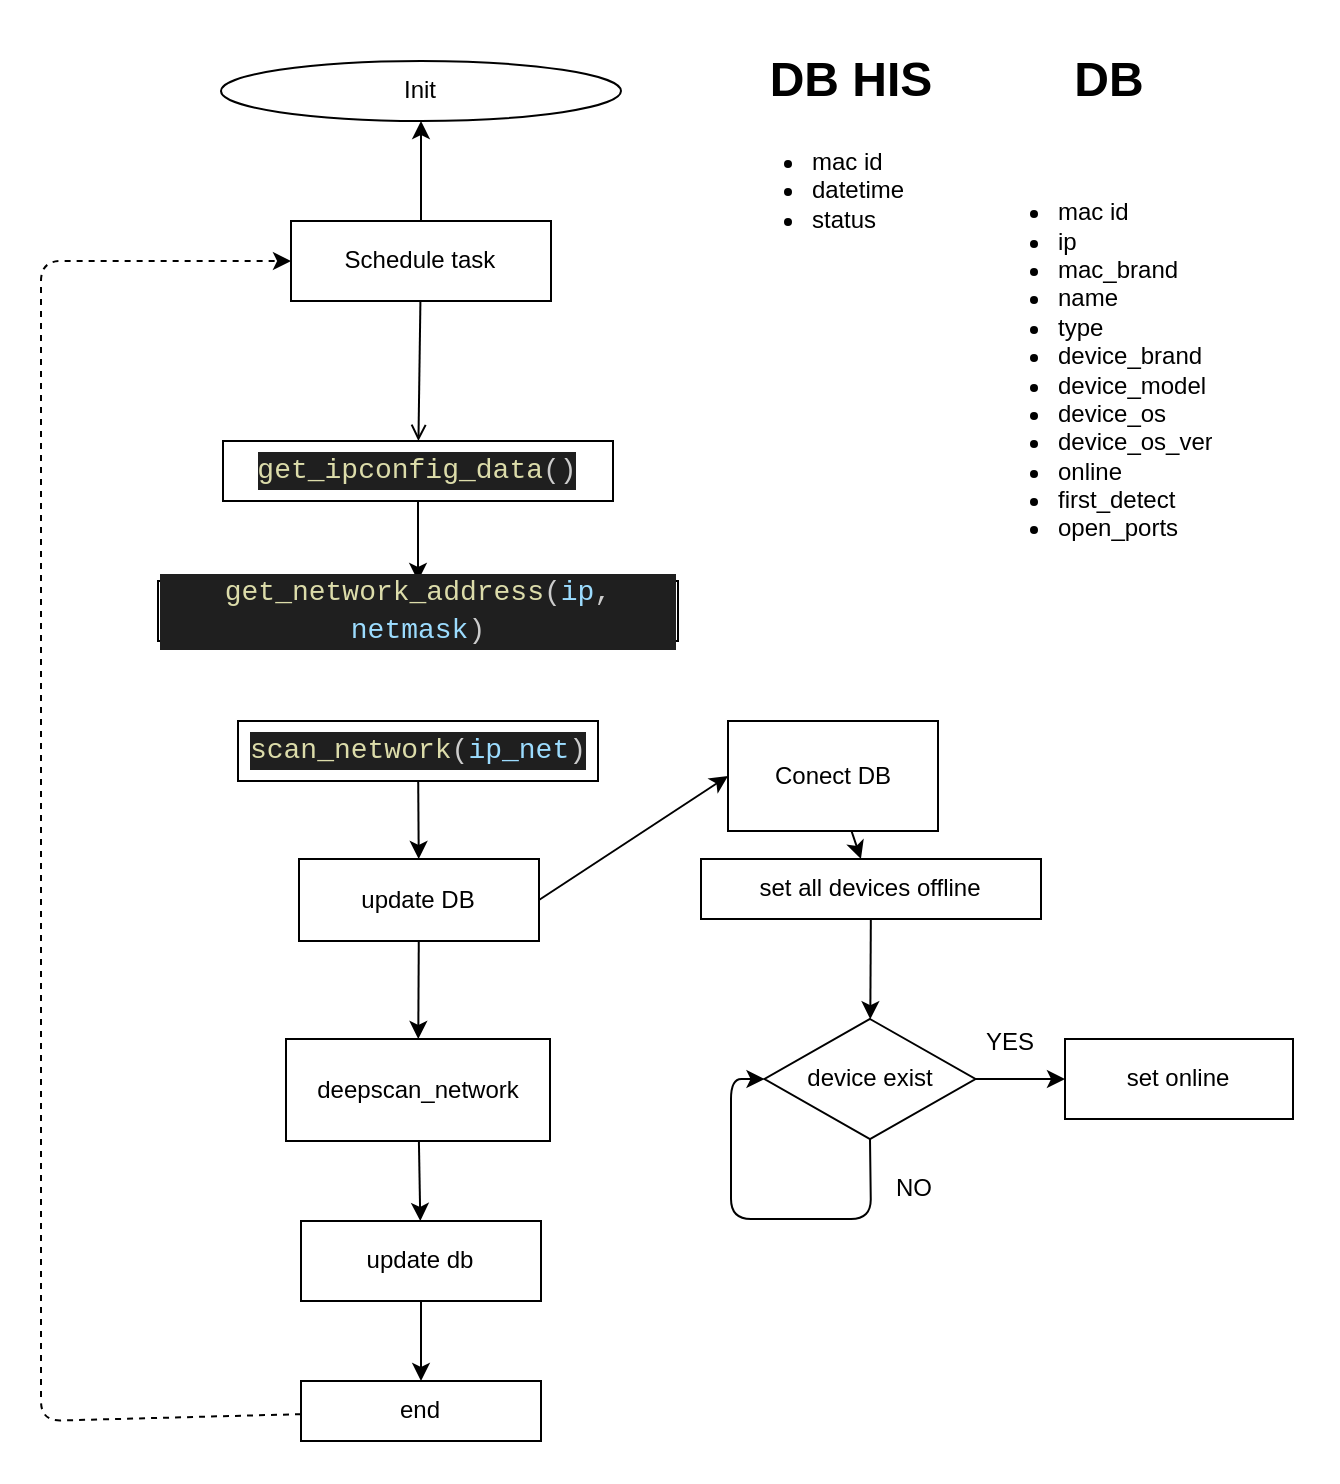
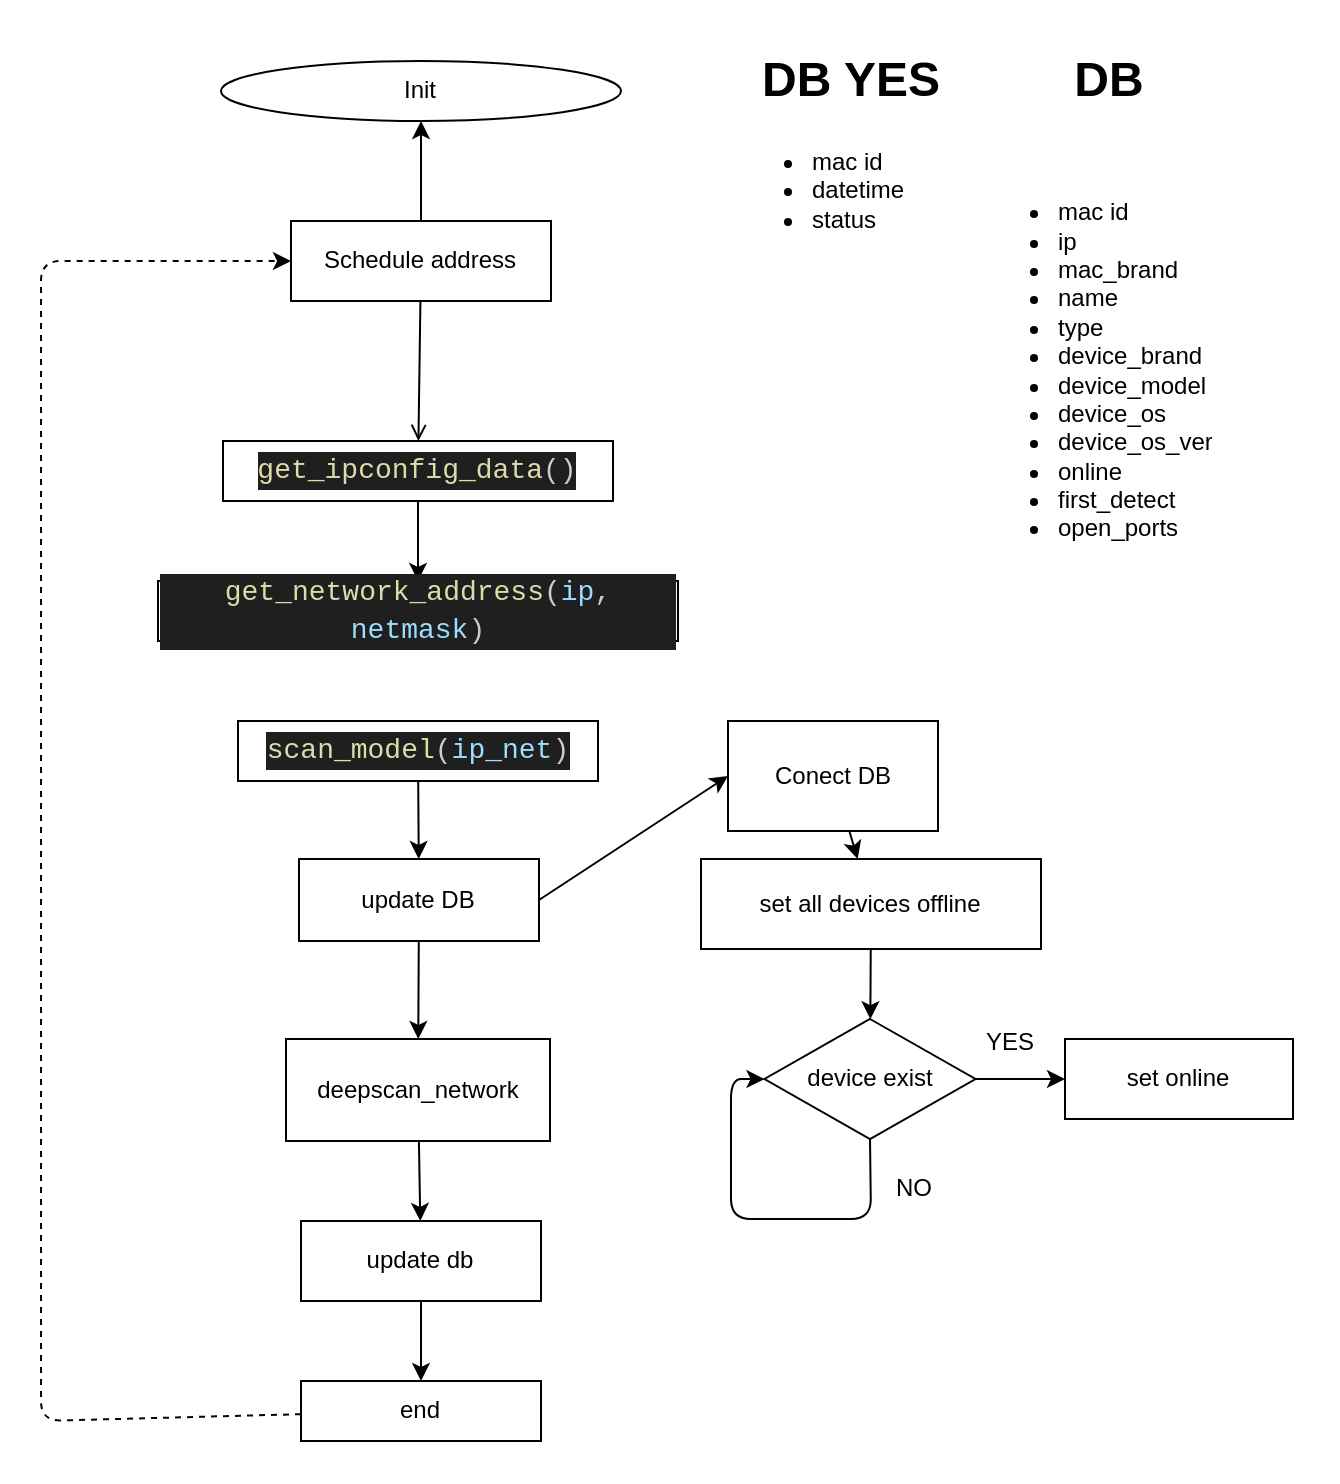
  <mxCell id="0" />
  <mxCell id="1" parent="0" />
  <mxCell id="2" value="Init" style="ellipse;whiteSpace=wrap;html=1;" parent="1" vertex="1"><mxGeometry x="110" y="30" width="200" height="30" as="geometry" /></mxCell>
  <mxCell id="3" value="" style="edgeStyle=none;html=1;" parent="1" source="5" target="2" edge="1"><mxGeometry relative="1" as="geometry" /></mxCell>
  <mxCell id="4" value="" style="edgeStyle=none;html=1;endArrow=open;" parent="1" source="5" target="7" edge="1"><mxGeometry relative="1" as="geometry" /></mxCell>
- <mxCell id="5" value="Schedule task" style="rounded=0;whiteSpace=wrap;html=1;" parent="1" vertex="1"><mxGeometry x="145" y="110" width="130" height="40" as="geometry" /></mxCell>
+ <mxCell id="5" value="Schedule address" style="rounded=0;whiteSpace=wrap;html=1;" parent="1" vertex="1"><mxGeometry x="145" y="110" width="130" height="40" as="geometry" /></mxCell>
  <mxCell id="6" value="" style="edgeStyle=none;html=1;" parent="1" source="7" target="8" edge="1"><mxGeometry relative="1" as="geometry" /></mxCell>
  <mxCell id="7" value="&lt;div style=&quot;color: rgb(204, 204, 204); background-color: rgb(31, 31, 31); font-family: Consolas, &amp;quot;Courier New&amp;quot;, monospace; font-size: 14px; line-height: 19px;&quot;&gt;&lt;span style=&quot;color: #dcdcaa;&quot;&gt;get_ipconfig_data&lt;/span&gt;()&lt;/div&gt;" style="rounded=0;whiteSpace=wrap;html=1;" parent="1" vertex="1"><mxGeometry x="111" y="220" width="195" height="30" as="geometry" /></mxCell>
  <mxCell id="8" value="&lt;div style=&quot;color: rgb(204, 204, 204); background-color: rgb(31, 31, 31); font-family: Consolas, &amp;quot;Courier New&amp;quot;, monospace; font-size: 14px; line-height: 19px;&quot;&gt;&lt;span style=&quot;color: #dcdcaa;&quot;&gt;get_network_address&lt;/span&gt;(&lt;span style=&quot;color: #9cdcfe;&quot;&gt;ip&lt;/span&gt;, &lt;span style=&quot;color: #9cdcfe;&quot;&gt;netmask&lt;/span&gt;)&lt;/div&gt;" style="rounded=0;whiteSpace=wrap;html=1;" parent="1" vertex="1"><mxGeometry x="78.5" y="290" width="260" height="30" as="geometry" /></mxCell>
  <mxCell id="9" value="" style="edgeStyle=none;html=1;" parent="1" source="10" target="23" edge="1"><mxGeometry relative="1" as="geometry" /></mxCell>
- <mxCell id="10" value="&lt;div style=&quot;color: rgb(204, 204, 204); background-color: rgb(31, 31, 31); font-family: Consolas, &amp;quot;Courier New&amp;quot;, monospace; font-size: 14px; line-height: 19px;&quot;&gt;&lt;span style=&quot;color: #dcdcaa;&quot;&gt;scan_network&lt;/span&gt;(&lt;span style=&quot;color: #9cdcfe;&quot;&gt;ip_net&lt;/span&gt;)&lt;/div&gt;" style="rounded=0;whiteSpace=wrap;html=1;" parent="1" vertex="1"><mxGeometry x="118.5" y="360" width="180" height="30" as="geometry" /></mxCell>
+ <mxCell id="10" value="&lt;div style=&quot;color: rgb(204, 204, 204); background-color: rgb(31, 31, 31); font-family: Consolas, &amp;quot;Courier New&amp;quot;, monospace; font-size: 14px; line-height: 19px;&quot;&gt;&lt;span style=&quot;color: #dcdcaa;&quot;&gt;scan_model&lt;/span&gt;(&lt;span style=&quot;color: #9cdcfe;&quot;&gt;ip_net&lt;/span&gt;)&lt;/div&gt;" style="rounded=0;whiteSpace=wrap;html=1;" parent="1" vertex="1"><mxGeometry x="118.5" y="360" width="180" height="30" as="geometry" /></mxCell>
  <mxCell id="11" value="" style="edgeStyle=none;html=1;" parent="1" source="12" target="18" edge="1"><mxGeometry relative="1" as="geometry" /></mxCell>
  <mxCell id="12" value="Conect DB" style="rounded=0;whiteSpace=wrap;html=1;" parent="1" vertex="1"><mxGeometry x="363.5" y="360" width="105" height="55" as="geometry" /></mxCell>
  <mxCell id="13" value="" style="edgeStyle=none;html=1;" parent="1" source="14" target="15" edge="1"><mxGeometry relative="1" as="geometry" /></mxCell>
  <mxCell id="14" value="device exist" style="rhombus;whiteSpace=wrap;html=1;" parent="1" vertex="1"><mxGeometry x="381.75" y="509" width="105.5" height="60" as="geometry" /></mxCell>
  <mxCell id="15" value="set online" style="rounded=0;whiteSpace=wrap;html=1;" parent="1" vertex="1"><mxGeometry x="532" y="519" width="114" height="40" as="geometry" /></mxCell>
  <mxCell id="16" value="YES" style="text;html=1;strokeColor=none;fillColor=none;align=center;verticalAlign=middle;whiteSpace=wrap;rounded=0;" parent="1" vertex="1"><mxGeometry x="475" y="506" width="60" height="30" as="geometry" /></mxCell>
  <mxCell id="17" value="" style="edgeStyle=none;html=1;" parent="1" source="18" target="14" edge="1"><mxGeometry relative="1" as="geometry" /></mxCell>
- <mxCell id="18" value="set all devices offline" style="rounded=0;whiteSpace=wrap;html=1;" parent="1" vertex="1"><mxGeometry x="350" y="429" width="170" height="30" as="geometry" /></mxCell>
+ <mxCell id="18" value="set all devices offline" style="rounded=0;whiteSpace=wrap;html=1;" parent="1" vertex="1"><mxGeometry x="350" y="429" width="170" height="45" as="geometry" /></mxCell>
  <mxCell id="19" style="edgeStyle=none;html=1;exitX=0.5;exitY=1;exitDx=0;exitDy=0;entryX=0;entryY=0.5;entryDx=0;entryDy=0;" parent="1" source="14" target="14" edge="1"><mxGeometry relative="1" as="geometry"><Array as="points"><mxPoint x="435" y="609" /><mxPoint x="365" y="609" /><mxPoint x="365" y="539" /></Array></mxGeometry></mxCell>
  <mxCell id="20" value="NO" style="text;html=1;strokeColor=none;fillColor=none;align=center;verticalAlign=middle;whiteSpace=wrap;rounded=0;" parent="1" vertex="1"><mxGeometry x="427.25" y="579" width="60" height="30" as="geometry" /></mxCell>
  <mxCell id="21" style="edgeStyle=none;html=1;exitX=1;exitY=0.5;exitDx=0;exitDy=0;entryX=0;entryY=0.5;entryDx=0;entryDy=0;" parent="1" source="23" target="12" edge="1"><mxGeometry relative="1" as="geometry" /></mxCell>
  <mxCell id="22" value="" style="edgeStyle=none;html=1;" parent="1" source="23" target="25" edge="1"><mxGeometry relative="1" as="geometry" /></mxCell>
  <mxCell id="23" value="update DB" style="rounded=0;whiteSpace=wrap;html=1;" parent="1" vertex="1"><mxGeometry x="149" y="429" width="120" height="41" as="geometry" /></mxCell>
  <mxCell id="24" value="" style="edgeStyle=none;html=1;" parent="1" source="25" target="27" edge="1"><mxGeometry relative="1" as="geometry" /></mxCell>
  <mxCell id="25" value="deepscan_network" style="rounded=0;whiteSpace=wrap;html=1;" parent="1" vertex="1"><mxGeometry x="142.5" y="519" width="132" height="51" as="geometry" /></mxCell>
  <mxCell id="26" value="" style="edgeStyle=none;html=1;" parent="1" source="27" target="29" edge="1"><mxGeometry relative="1" as="geometry" /></mxCell>
  <mxCell id="27" value="update db" style="rounded=0;whiteSpace=wrap;html=1;" parent="1" vertex="1"><mxGeometry x="150" y="610" width="120" height="40" as="geometry" /></mxCell>
  <mxCell id="28" style="edgeStyle=none;html=1;entryX=0;entryY=0.5;entryDx=0;entryDy=0;dashed=1;" parent="1" source="29" target="5" edge="1"><mxGeometry relative="1" as="geometry"><Array as="points"><mxPoint x="20" y="710" /><mxPoint x="20" y="430" /><mxPoint x="20" y="130" /></Array></mxGeometry></mxCell>
  <mxCell id="29" value="end" style="rounded=0;whiteSpace=wrap;html=1;" parent="1" vertex="1"><mxGeometry x="150" y="690" width="120" height="30" as="geometry" /></mxCell>
  <mxCell id="30" value="&lt;ul&gt;&lt;li&gt;mac id&lt;/li&gt;&lt;li&gt;ip&lt;/li&gt;&lt;li&gt;mac_brand&lt;/li&gt;&lt;li&gt;name&lt;/li&gt;&lt;li&gt;type&lt;/li&gt;&lt;li&gt;device_brand&lt;/li&gt;&lt;li&gt;device_model&lt;/li&gt;&lt;li&gt;device_os&lt;/li&gt;&lt;li&gt;device_os_ver&lt;/li&gt;&lt;li&gt;online&lt;/li&gt;&lt;li&gt;first_detect&lt;/li&gt;&lt;li&gt;open_ports&lt;/li&gt;&lt;/ul&gt;" style="text;strokeColor=none;fillColor=none;html=1;whiteSpace=wrap;verticalAlign=middle;overflow=hidden;" parent="1" vertex="1"><mxGeometry x="487.25" y="50" width="160" height="270" as="geometry" /></mxCell>
  <mxCell id="31" value="DB" style="text;strokeColor=none;fillColor=none;html=1;fontSize=24;fontStyle=1;verticalAlign=middle;align=center;" parent="1" vertex="1"><mxGeometry x="503.5" y="20" width="100" height="40" as="geometry" /></mxCell>
  <mxCell id="32" value="&lt;ul&gt;&lt;li&gt;mac id&lt;/li&gt;&lt;li&gt;datetime&lt;/li&gt;&lt;li&gt;status&lt;/li&gt;&lt;/ul&gt;" style="text;strokeColor=none;fillColor=none;html=1;whiteSpace=wrap;verticalAlign=middle;overflow=hidden;" parent="1" vertex="1"><mxGeometry x="363.5" y="50" width="100" height="90" as="geometry" /></mxCell>
- <mxCell id="33" value="DB HIS" style="text;strokeColor=none;fillColor=none;html=1;fontSize=24;fontStyle=1;verticalAlign=middle;align=center;" parent="1" vertex="1"><mxGeometry x="375" y="20" width="100" height="40" as="geometry" /></mxCell>
+ <mxCell id="33" value="DB YES" style="text;strokeColor=none;fillColor=none;html=1;fontSize=24;fontStyle=1;verticalAlign=middle;align=center;" parent="1" vertex="1"><mxGeometry x="375" y="20" width="100" height="40" as="geometry" /></mxCell>
